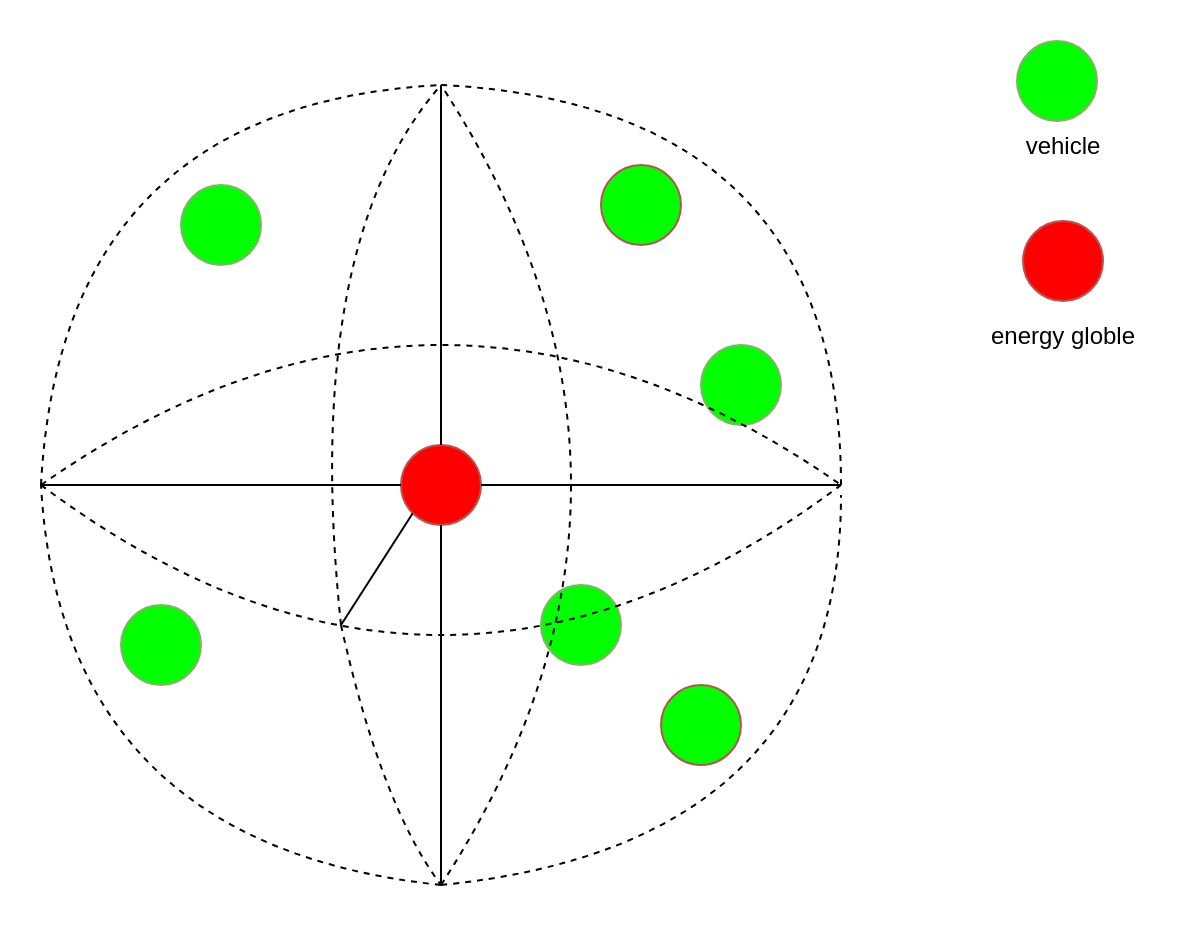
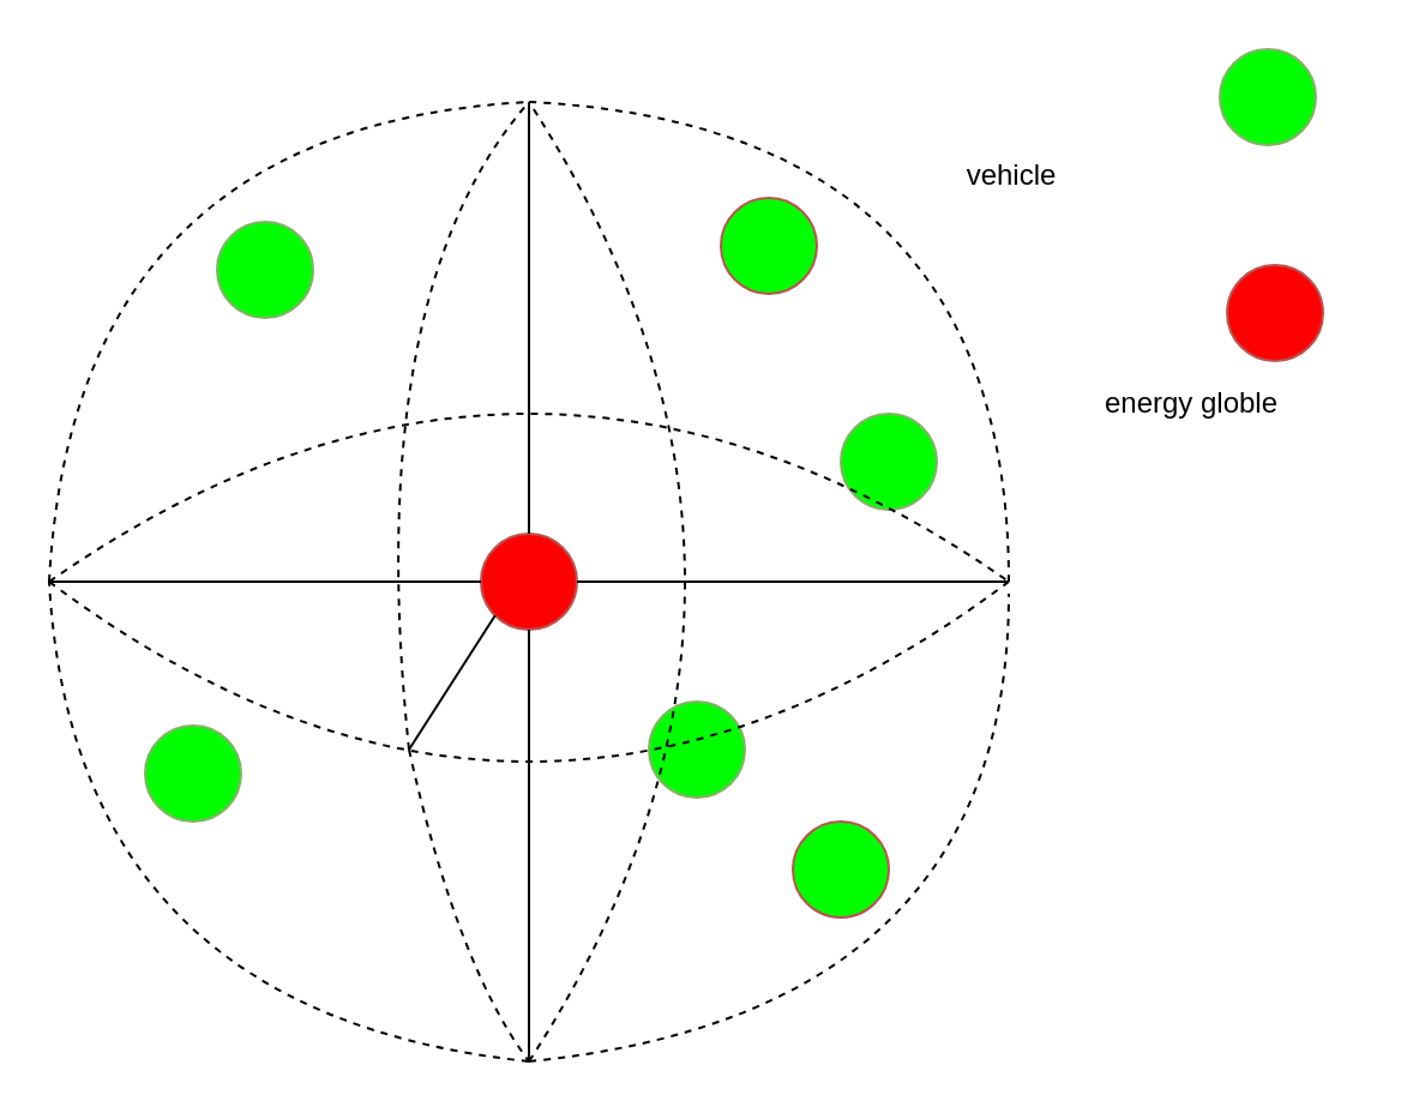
  <mxCell id="0" />
  <mxCell id="1" parent="0" />
  <mxCell id="2" value="" style="ellipse;whiteSpace=wrap;html=1;aspect=fixed;strokeColor=#82b366;fillColor=#00FF00;" vertex="1" parent="1"><mxGeometry x="350" y="172" width="40" height="40" as="geometry" /></mxCell>
  <mxCell id="3" value="" style="ellipse;whiteSpace=wrap;html=1;aspect=fixed;strokeColor=#b85450;fillColor=#00FF00;" vertex="1" parent="1"><mxGeometry x="300" y="82" width="40" height="40" as="geometry" /></mxCell>
  <mxCell id="4" value="" style="ellipse;whiteSpace=wrap;html=1;aspect=fixed;strokeColor=#b85450;fillColor=#FF0000;" vertex="1" parent="1"><mxGeometry x="200" y="222" width="40" height="40" as="geometry" /></mxCell>
  <mxCell id="5" value="" style="ellipse;whiteSpace=wrap;html=1;aspect=fixed;strokeColor=#b85450;fillColor=#00FF00;" vertex="1" parent="1"><mxGeometry x="330" y="342" width="40" height="40" as="geometry" /></mxCell>
  <mxCell id="6" value="" style="ellipse;whiteSpace=wrap;html=1;aspect=fixed;strokeColor=#82b366;fillColor=#00FF00;" vertex="1" parent="1"><mxGeometry x="60" y="302" width="40" height="40" as="geometry" /></mxCell>
  <mxCell id="7" value="" style="ellipse;whiteSpace=wrap;html=1;aspect=fixed;strokeColor=#82b366;fillColor=#00FF00;" vertex="1" parent="1"><mxGeometry x="90" y="92" width="40" height="40" as="geometry" /></mxCell>
  <mxCell id="8" value="" style="ellipse;whiteSpace=wrap;html=1;aspect=fixed;strokeColor=#82b366;fillColor=#00FF00;" vertex="1" parent="1"><mxGeometry x="270" y="292" width="40" height="40" as="geometry" /></mxCell>
  <mxCell id="9" value="" style="endArrow=none;html=1;exitX=0.5;exitY=0;exitDx=0;exitDy=0;" edge="1" parent="1" source="4"><mxGeometry width="50" height="50" relative="1" as="geometry"><mxPoint x="209" y="212" as="sourcePoint" /><mxPoint x="220" y="42" as="targetPoint" /></mxGeometry></mxCell>
  <mxCell id="10" value="" style="endArrow=none;html=1;exitX=1;exitY=0.5;exitDx=0;exitDy=0;" edge="1" parent="1" source="4"><mxGeometry width="50" height="50" relative="1" as="geometry"><mxPoint x="210" y="282" as="sourcePoint" /><mxPoint x="420" y="242" as="targetPoint" /><Array as="points" /></mxGeometry></mxCell>
  <mxCell id="11" value="" style="endArrow=none;html=1;entryX=0;entryY=1;entryDx=0;entryDy=0;" edge="1" parent="1" target="4"><mxGeometry width="50" height="50" relative="1" as="geometry"><mxPoint x="170" y="312" as="sourcePoint" /><mxPoint x="200" y="262" as="targetPoint" /><Array as="points" /></mxGeometry></mxCell>
  <mxCell id="12" value="" style="endArrow=none;dashed=1;html=1;curved=1;" edge="1" parent="1"><mxGeometry width="50" height="50" relative="1" as="geometry"><mxPoint x="220" y="42" as="sourcePoint" /><mxPoint x="420" y="242" as="targetPoint" /><Array as="points"><mxPoint x="420" y="52" /></Array></mxGeometry></mxCell>
  <mxCell id="13" value="" style="endArrow=none;html=1;entryX=0;entryY=0.5;entryDx=0;entryDy=0;" edge="1" parent="1" target="4"><mxGeometry width="50" height="50" relative="1" as="geometry"><mxPoint x="20" y="242" as="sourcePoint" /><mxPoint x="260" y="232" as="targetPoint" /><Array as="points" /></mxGeometry></mxCell>
  <mxCell id="14" value="" style="endArrow=none;dashed=1;html=1;curved=1;" edge="1" parent="1"><mxGeometry width="50" height="50" relative="1" as="geometry"><mxPoint x="20" y="242" as="sourcePoint" /><mxPoint x="220" y="42" as="targetPoint" /><Array as="points"><mxPoint x="30" y="52" /></Array></mxGeometry></mxCell>
  <mxCell id="15" value="" style="endArrow=none;html=1;exitX=0.5;exitY=1;exitDx=0;exitDy=0;" edge="1" parent="1" source="4"><mxGeometry width="50" height="50" relative="1" as="geometry"><mxPoint x="210" y="282" as="sourcePoint" /><mxPoint x="220" y="442" as="targetPoint" /></mxGeometry></mxCell>
  <mxCell id="16" value="" style="endArrow=none;dashed=1;html=1;curved=1;" edge="1" parent="1"><mxGeometry width="50" height="50" relative="1" as="geometry"><mxPoint x="220" y="442" as="sourcePoint" /><mxPoint x="420" y="247" as="targetPoint" /><Array as="points"><mxPoint x="420" y="422" /></Array></mxGeometry></mxCell>
  <mxCell id="17" value="" style="endArrow=none;dashed=1;html=1;curved=1;" edge="1" parent="1"><mxGeometry width="50" height="50" relative="1" as="geometry"><mxPoint x="220" y="442" as="sourcePoint" /><mxPoint x="20" y="242" as="targetPoint" /><Array as="points"><mxPoint x="30" y="422" /></Array></mxGeometry></mxCell>
  <mxCell id="18" value="" style="endArrow=none;dashed=1;html=1;curved=1;" edge="1" parent="1"><mxGeometry width="50" height="50" relative="1" as="geometry"><mxPoint x="20" y="242" as="sourcePoint" /><mxPoint x="420" y="242" as="targetPoint" /><Array as="points"><mxPoint x="220" y="102" /></Array></mxGeometry></mxCell>
  <mxCell id="19" value="" style="endArrow=none;dashed=1;html=1;curved=1;" edge="1" parent="1"><mxGeometry width="50" height="50" relative="1" as="geometry"><mxPoint x="20" y="242" as="sourcePoint" /><mxPoint x="420" y="242" as="targetPoint" /><Array as="points"><mxPoint x="220" y="392" /></Array></mxGeometry></mxCell>
  <mxCell id="20" value="" style="endArrow=none;dashed=1;html=1;curved=1;" edge="1" parent="1"><mxGeometry width="50" height="50" relative="1" as="geometry"><mxPoint x="170" y="312" as="sourcePoint" /><mxPoint x="220" y="42" as="targetPoint" /><Array as="points"><mxPoint x="150" y="122" /></Array></mxGeometry></mxCell>
  <mxCell id="21" value="" style="endArrow=none;dashed=1;html=1;curved=1;" edge="1" parent="1"><mxGeometry width="50" height="50" relative="1" as="geometry"><mxPoint x="170" y="312" as="sourcePoint" /><mxPoint x="220" y="442" as="targetPoint" /><Array as="points"><mxPoint x="190" y="402" /></Array></mxGeometry></mxCell>
  <mxCell id="22" value="" style="endArrow=none;dashed=1;html=1;curved=1;" edge="1" parent="1"><mxGeometry width="50" height="50" relative="1" as="geometry"><mxPoint x="220" y="442" as="sourcePoint" /><mxPoint x="220" y="42" as="targetPoint" /><Array as="points"><mxPoint x="350" y="242" /></Array></mxGeometry></mxCell>
  <mxCell id="23" value="" style="ellipse;whiteSpace=wrap;html=1;aspect=fixed;strokeColor=#82b366;fillColor=#00FF00;" vertex="1" parent="1"><mxGeometry x="508" y="20" width="40" height="40" as="geometry" /></mxCell>
  <mxCell id="24" value="" style="ellipse;whiteSpace=wrap;html=1;aspect=fixed;strokeColor=#b85450;fillColor=#FF0000;" vertex="1" parent="1"><mxGeometry x="511" y="110" width="40" height="40" as="geometry" /></mxCell>
- <mxCell id="25" value="vehicle" style="text;html=1;resizable=0;autosize=1;align=center;verticalAlign=middle;points=[];fillColor=none;strokeColor=none;rounded=0;" vertex="1" parent="1"><mxGeometry x="507" y="64" width="48" height="18" as="geometry" /></mxCell>
- <mxCell id="26" value="energy globle" style="text;html=1;resizable=0;autosize=1;align=center;verticalAlign=middle;points=[];fillColor=none;strokeColor=none;rounded=0;" vertex="1" parent="1"><mxGeometry x="490" y="159" width="82" height="18" as="geometry" /></mxCell>
+ <mxCell id="25" value="vehicle" style="text;html=1;resizable=0;autosize=1;align=center;verticalAlign=middle;points=[];fillColor=none;strokeColor=none;rounded=0;" vertex="1" parent="1"><mxGeometry x="397" y="64" width="48" height="18" as="geometry" /></mxCell>
+ <mxCell id="26" value="energy globle" style="text;html=1;resizable=0;autosize=1;align=center;verticalAlign=middle;points=[];fillColor=none;strokeColor=none;rounded=0;" vertex="1" parent="1"><mxGeometry x="455" y="159" width="82" height="18" as="geometry" /></mxCell>
